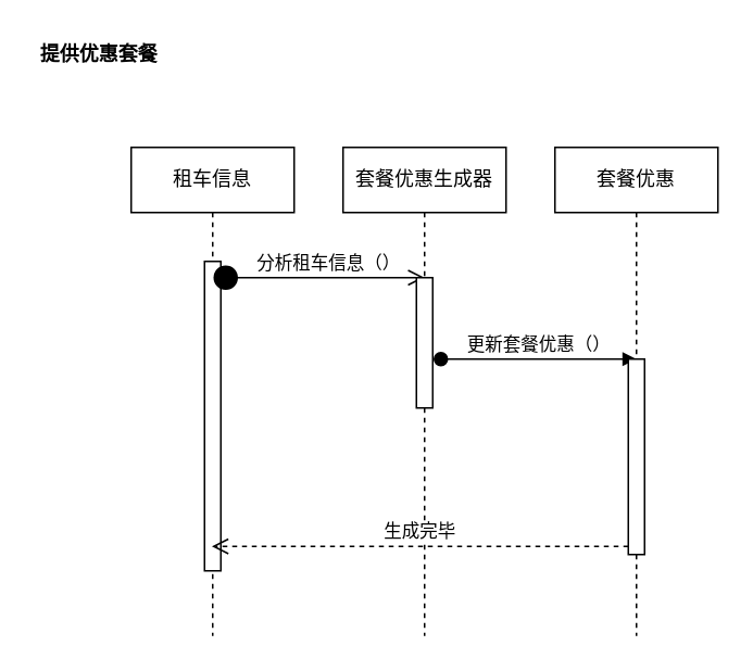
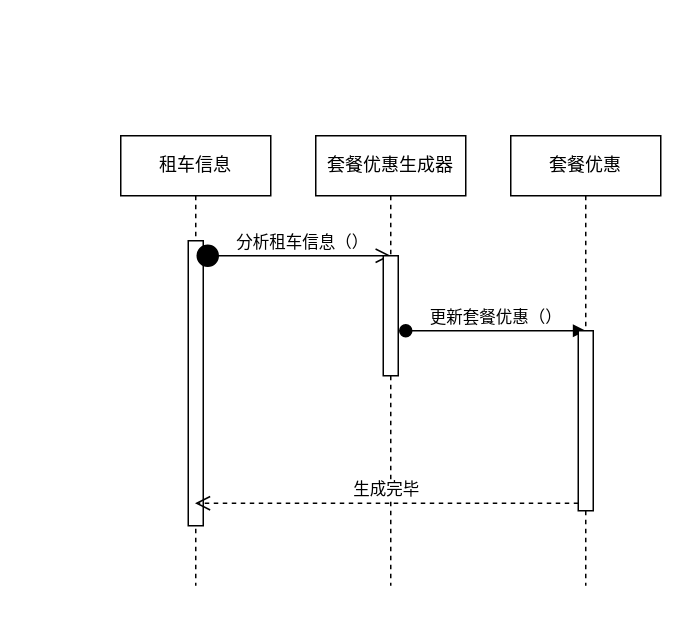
  <mxCell id="0" />
  <mxCell id="1" parent="0" />
  <mxCell id="2" value="租车信息" style="shape=umlLifeline;perimeter=lifelinePerimeter;whiteSpace=wrap;html=1;container=1;dropTarget=0;collapsible=0;recursiveResize=0;outlineConnect=0;portConstraint=eastwest;newEdgeStyle={&quot;curved&quot;:0,&quot;rounded&quot;:0};" vertex="1" parent="1"><mxGeometry x="80" y="90" width="100" height="300" as="geometry" /></mxCell>
  <mxCell id="3" value="" style="html=1;points=[[0,0,0,0,5],[0,1,0,0,-5],[1,0,0,0,5],[1,1,0,0,-5]];perimeter=orthogonalPerimeter;outlineConnect=0;targetShapes=umlLifeline;portConstraint=eastwest;newEdgeStyle={&quot;curved&quot;:0,&quot;rounded&quot;:0};" vertex="1" parent="2"><mxGeometry x="45" y="70" width="10" height="190" as="geometry" /></mxCell>
  <mxCell id="4" value="" style="html=1;verticalAlign=bottom;startArrow=circle;startFill=1;endArrow=open;startSize=6;endSize=8;curved=0;rounded=0;" edge="1" parent="1"><mxGeometry width="80" relative="1" as="geometry"><mxPoint x="130" y="170" as="sourcePoint" /><mxPoint x="260" y="170" as="targetPoint" /></mxGeometry></mxCell>
  <mxCell id="5" value="分析租车信息（）" style="edgeLabel;html=1;align=center;verticalAlign=middle;resizable=0;points=[];" vertex="1" connectable="0" parent="4"><mxGeometry x="0.21" y="7" relative="1" as="geometry"><mxPoint x="-9" y="-3" as="offset" /></mxGeometry></mxCell>
  <mxCell id="6" value="套餐优惠生成器" style="shape=umlLifeline;perimeter=lifelinePerimeter;whiteSpace=wrap;html=1;container=1;dropTarget=0;collapsible=0;recursiveResize=0;outlineConnect=0;portConstraint=eastwest;newEdgeStyle={&quot;curved&quot;:0,&quot;rounded&quot;:0};" vertex="1" parent="1"><mxGeometry x="210" y="90" width="100" height="300" as="geometry" /></mxCell>
  <mxCell id="7" value="" style="html=1;points=[[0,0,0,0,5],[0,1,0,0,-5],[1,0,0,0,5],[1,1,0,0,-5]];perimeter=orthogonalPerimeter;outlineConnect=0;targetShapes=umlLifeline;portConstraint=eastwest;newEdgeStyle={&quot;curved&quot;:0,&quot;rounded&quot;:0};" vertex="1" parent="6"><mxGeometry x="45" y="80" width="10" height="80" as="geometry" /></mxCell>
  <mxCell id="8" value="更新套餐优惠（）" style="html=1;verticalAlign=bottom;startArrow=oval;startFill=1;endArrow=block;startSize=8;curved=0;rounded=0;" edge="1" parent="1"><mxGeometry width="60" relative="1" as="geometry"><mxPoint x="270" y="220" as="sourcePoint" /><mxPoint x="390" y="220" as="targetPoint" /></mxGeometry></mxCell>
  <mxCell id="9" value="套餐优惠" style="shape=umlLifeline;perimeter=lifelinePerimeter;whiteSpace=wrap;html=1;container=1;dropTarget=0;collapsible=0;recursiveResize=0;outlineConnect=0;portConstraint=eastwest;newEdgeStyle={&quot;curved&quot;:0,&quot;rounded&quot;:0};" vertex="1" parent="1"><mxGeometry x="340" y="90" width="100" height="300" as="geometry" /></mxCell>
  <mxCell id="10" value="" style="html=1;points=[[0,0,0,0,5],[0,1,0,0,-5],[1,0,0,0,5],[1,1,0,0,-5]];perimeter=orthogonalPerimeter;outlineConnect=0;targetShapes=umlLifeline;portConstraint=eastwest;newEdgeStyle={&quot;curved&quot;:0,&quot;rounded&quot;:0};" vertex="1" parent="9"><mxGeometry x="45" y="130" width="10" height="120" as="geometry" /></mxCell>
  <mxCell id="11" value="生成完毕" style="html=1;verticalAlign=bottom;endArrow=open;dashed=1;endSize=8;curved=0;rounded=0;exitX=0;exitY=1;exitDx=0;exitDy=-5;exitPerimeter=0;" edge="1" source="10" parent="1" target="2"><mxGeometry relative="1" as="geometry"><mxPoint x="450" y="325" as="targetPoint" /><mxPoint x="520" y="325" as="sourcePoint" /></mxGeometry></mxCell>
- <mxCell id="12" value="提供优惠套餐" style="text;align=center;fontStyle=1;verticalAlign=middle;spacingLeft=3;spacingRight=3;strokeColor=none;rotatable=0;points=[[0,0.5],[1,0.5]];portConstraint=eastwest;html=1;" vertex="1" parent="1"><mxGeometry x="20" y="20" width="80" height="26" as="geometry" /></mxCell>
